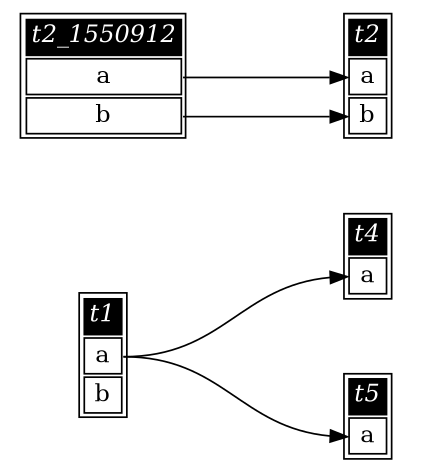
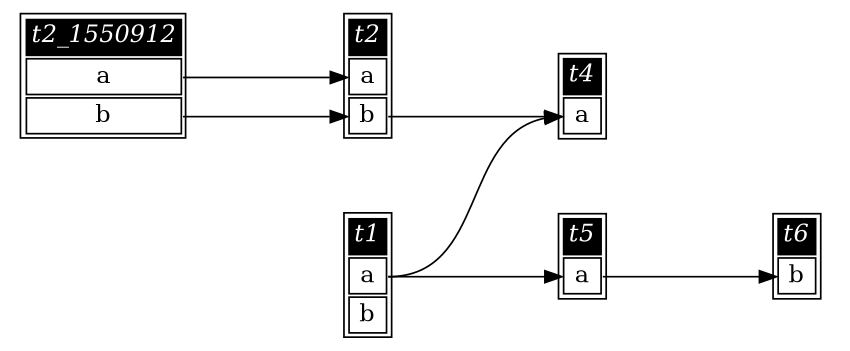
  digraph {
    fontname=Helvetica
    nodesep=0.5
    rankdir=LR
    ranksep=1
    node [color=black shape=plaintext]
    edge [headport=0 tailport=0]
    n1 [label=< <table>   <tr><td bgcolor="black" port="nodeName"><i><font color="white">t1</font></i></td></tr>   <tr><td port="0">a</td></tr> <tr><td port="1">b</td></tr> </table>>]
    n2 [label=< <table>   <tr><td bgcolor="black" port="nodeName"><i><font color="white">t4</font></i></td></tr>   <tr><td port="0">a</td></tr> </table>>]
    n3 [label=< <table>   <tr><td bgcolor="black" port="nodeName"><i><font color="white">t5</font></i></td></tr>   <tr><td port="0">a</td></tr> </table>>]
+   n4 [label=< <table>   <tr><td bgcolor="black" port="nodeName"><i><font color="white">t6</font></i></td></tr>   <tr><td port="0">b</td></tr> </table>>]
    n5 [label=< <table>   <tr><td bgcolor="black" port="nodeName"><i><font color="white">t2</font></i></td></tr>   <tr><td port="0">a</td></tr> <tr><td port="1">b</td></tr> </table>>]
    n6 [label=< <table>   <tr><td bgcolor="black" port="nodeName"><i><font color="white">t2_1550912</font></i></td></tr>   <tr><td port="0">a</td></tr> <tr><td port="1">b</td></tr> </table>>]
    n1 -> n2
    n1 -> n3
+   n3 -> n4
+   n5 -> n2 [tailport=1]
    n6 -> n5
    n6 -> n5 [headport=1 tailport=1]
  }
